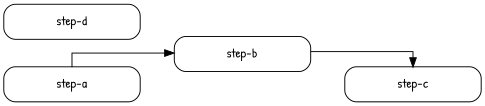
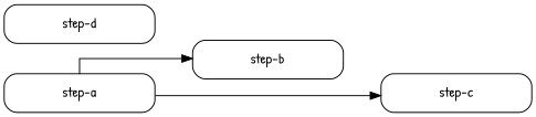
  digraph {
    nodesep=0.4
    splines=ortho
    rankdir=LR
    fontname="Patrick Hand"
    node [shape=Mrecord fontname="Patrick Hand"]
    edge [fontname="Patrick Hand"]
    "step-a" [width=2]
    "step-d" [width=2]
    "step-b" [width=2]
    "step-c" [width=2]
    subgraph sub_1 {
      rank=same
      "step-a"
      "step-d"
    }
    "step-a" -> "step-b"
-   "step-b" -> "step-c"
+   "step-a" -> "step-c"
  }
